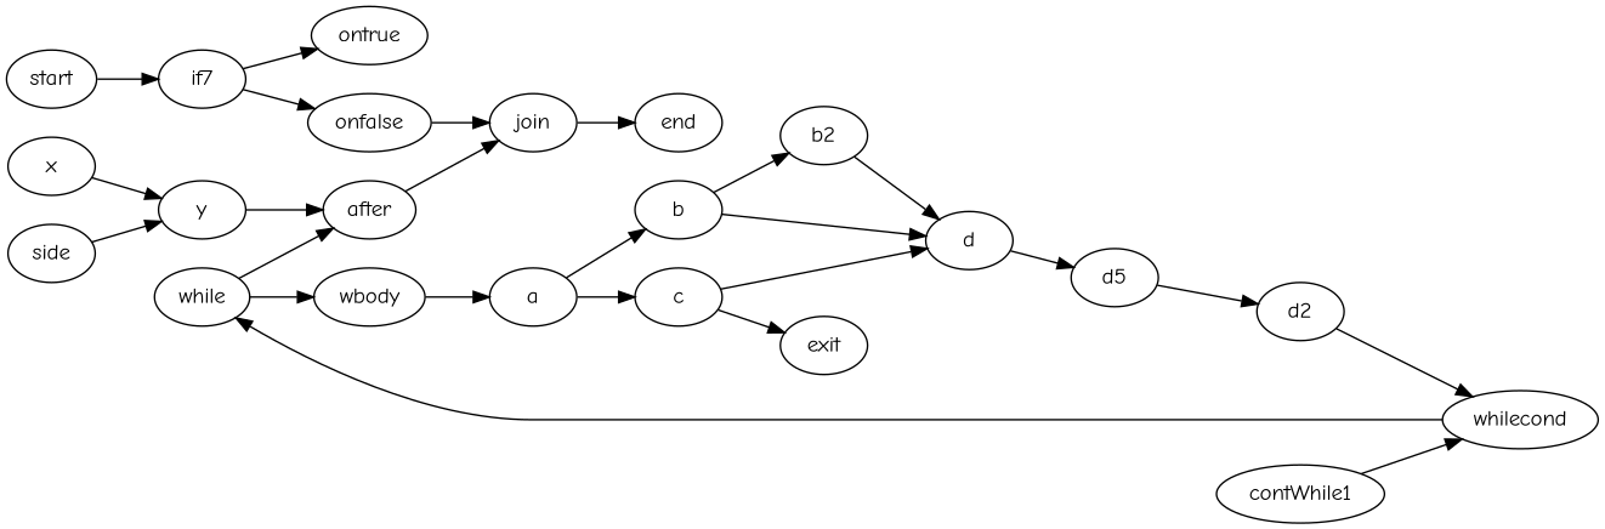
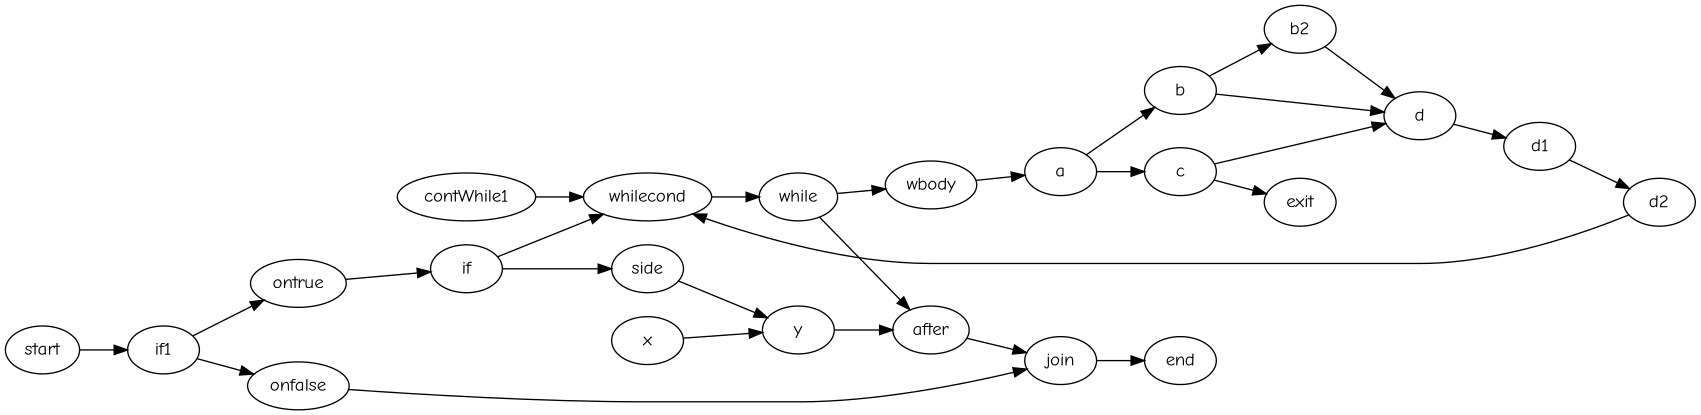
  digraph {
    fontname="Comic Neue"
    rankdir=LR
    node [fontname="Comic Neue"]
    edge [fontname="Comic Neue"]
    start
-   if1 [label=if7]
+   if1
    ontrue
    onfalse
+   if
    join
    whilecond
    side
    while
    y
    end
    after
    wbody
    a
    x
    b
    c
    b2
    d
    exit
    contWhile1
-   d1 [label=d5]
+   d1
    d2
    start -> if1
    if1 -> ontrue
    if1 -> onfalse
+   ontrue -> if
    onfalse -> join
+   if -> whilecond
+   if -> side
    join -> end
    whilecond -> while
    side -> y
    while -> after
    while -> wbody
    y -> after
    after -> join
    wbody -> a
    a -> b
    a -> c
    x -> y
    b -> b2
    b -> d
    c -> d
    c -> exit
    b2 -> d
    d -> d1
    contWhile1 -> whilecond
    d1 -> d2
    d2 -> whilecond
  }
